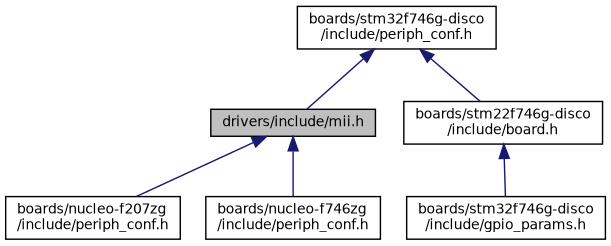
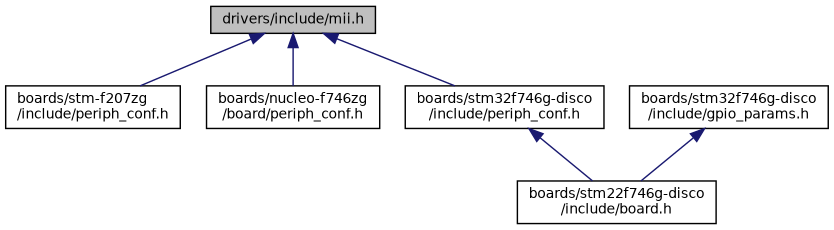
  digraph {
    node [color=black fillcolor=white fontname=Helvetica fontsize=10 shape=record style=filled]
    edge [color=midnightblue dir=back fontname=Helvetica fontsize=10 labelfontname=Helvetica labelfontsize=10 style=solid]
    n1 [fillcolor=grey75 fontcolor=black height=0.2 label="drivers/include/mii.h" width=0.4]
-   n2 [height=0.2 label="boards/nucleo-f207zg\l/include/periph_conf.h" width=0.4]
-   n3 [height=0.2 label="boards/nucleo-f746zg\l/include/periph_conf.h" width=0.4]
+   n2 [height=0.2 label="boards/stm-f207zg\l/include/periph_conf.h" width=0.4]
+   n3 [height=0.2 label="boards/nucleo-f746zg\l/board/periph_conf.h" width=0.4]
    n4 [height=0.2 label="boards/stm32f746g-disco\l/include/periph_conf.h" width=0.4]
    n5 [height=0.2 label="boards/stm22f746g-disco\l/include/board.h" width=0.4]
    n6 [height=0.2 label="boards/stm32f746g-disco\l/include/gpio_params.h" width=0.4]
    n1 -> n2
    n1 -> n3
-   n4 -> n1
+   n1 -> n4
    n4 -> n5
-   n5 -> n6
+   n6 -> n5
  }
